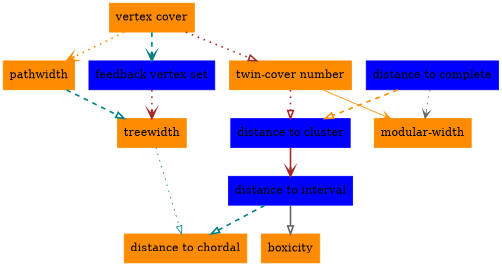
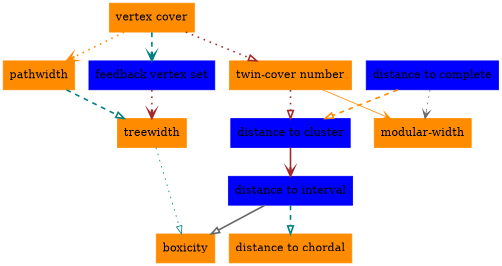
  digraph {
    node [color=darkorange shape=box style=filled]
    edge [arrowhead=onormal color=brown decorate=true lblstyle="above, sloped" penwidth=2.0 style=dotted weight=100]
    n1 [color=blue label="feedback vertex set"]
    n2 [label=treewidth]
    n3 [label=boxicity]
    n4 [label="modular-width"]
    n5 [color=blue label="distance to cluster"]
    n6 [color=blue label="distance to interval"]
    n7 [label="distance to chordal"]
    n8 [color=blue label="distance to complete"]
    n9 [label=pathwidth]
    n10 [label="twin-cover number"]
    n11 [label="vertex cover"]
    n1 -> n2 [arrowhead=vee]
-   n2 -> n7 [color=teal penwidth=1.0 weight=1]
+   n2 -> n3 [color=teal penwidth=1.0 weight=1]
    n5 -> n6 [arrowhead=vee style=solid]
    n6 -> n3 [color=gray40 style=solid]
    n6 -> n7 [color=teal style=dashed]
    n8 -> n4 [arrowhead=vee color=gray40 penwidth=1.0 weight=1]
    n8 -> n5 [color=darkorange style=dashed]
    n9 -> n2 [color=teal style=dashed]
    n10 -> n4 [arrowhead=vee color=darkorange penwidth=1.0 style=solid weight=1]
    n10 -> n5
    n11 -> n1 [arrowhead=vee color=teal style=dashed]
    n11 -> n9 [arrowhead=vee color=darkorange]
    n11 -> n10
  }
